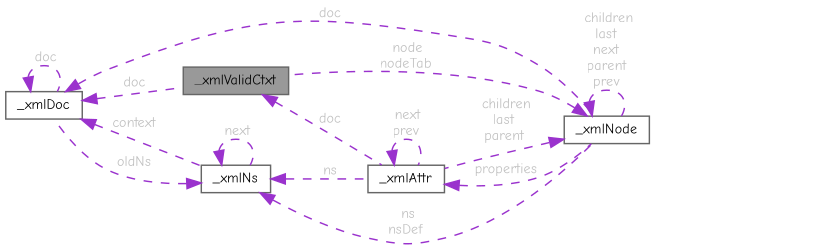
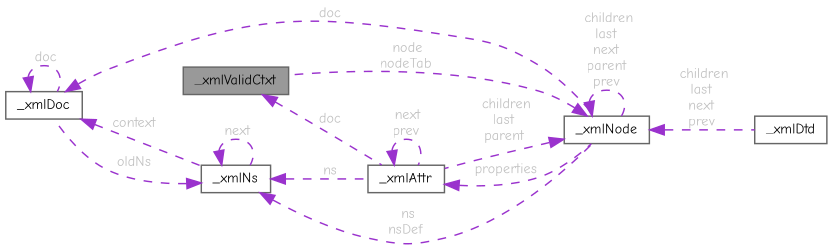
  digraph {
    fontname="Comic Neue"
    rankdir=LR
    node [color=gray40 fillcolor=white fontname="Comic Neue" fontsize=10 shape=box style=filled]
    edge [color=darkorchid3 dir=back fontcolor=grey fontname="Comic Neue" fontsize=10 labelfontname=Helvetica labelfontsize=10 style=dashed]
    n1 [fillcolor=grey60 fontcolor=black height=0.2 label=_xmlValidCtxt width=0.4]
    n2 [height=0.2 label=_xmlAttr width=0.4]
    n3 [height=0.2 label=_xmlNode width=0.4]
+   n4 [height=0.2 label=_xmlDtd width=0.4]
    n5 [height=0.2 label=_xmlDoc width=0.4]
    n6 [height=0.2 label=_xmlNs width=0.4]
    n1 -> n2 [label=" doc"]
    n2 -> n2 [label=" next\nprev"]
    n2 -> n3 [label=" properties"]
    n3 -> n1 [label=" node\nnodeTab"]
    n3 -> n2 [label=" children\nlast\nparent"]
    n3 -> n3 [label=" children\nlast\nnext\nparent\nprev"]
-   n5 -> n1 [label=" doc"]
+   n3 -> n4 [label=" children\nlast\nnext\nprev"]
    n5 -> n3 [label=" doc"]
    n5 -> n5 [label=" doc"]
    n5 -> n6 [label=" context"]
    n6 -> n2 [label=" ns"]
    n6 -> n3 [label=" ns\nnsDef"]
    n6 -> n5 [label=" oldNs"]
    n6 -> n6 [label=" next"]
  }
